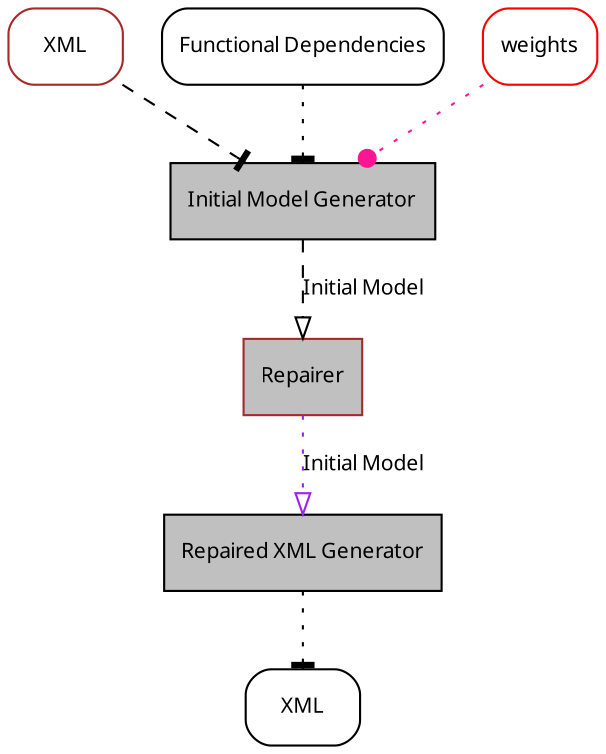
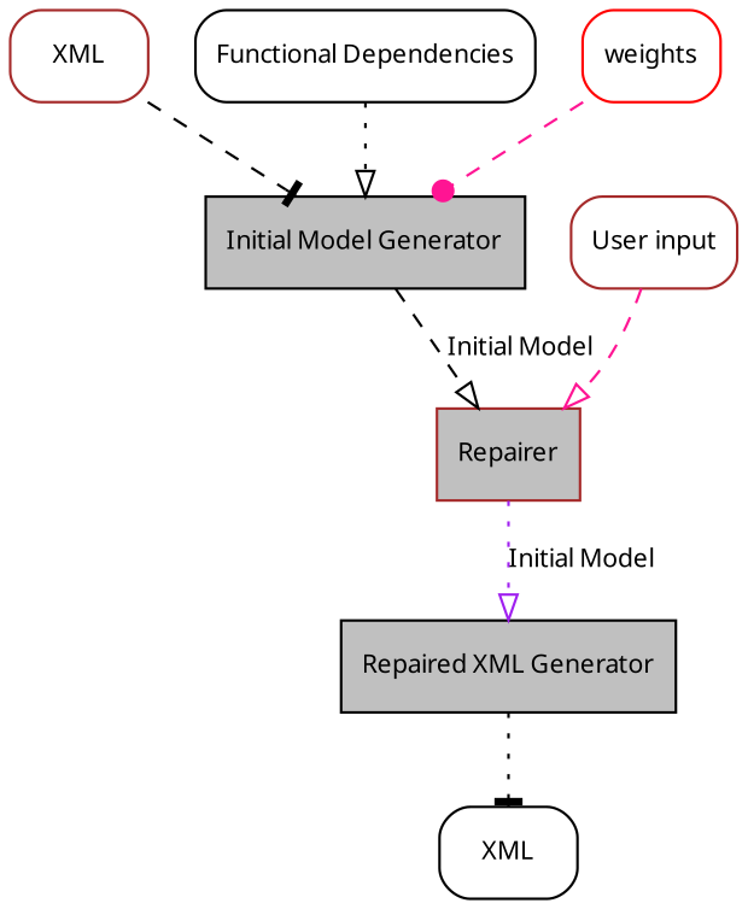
  digraph {
    node [color=black fontname="TeXGyrePagella-Regular" fontsize=10 shape=rectangle style=rounded]
    edge [arrowhead=tee color=black fontname="TeXGyrePagella-Regular" fontsize=10 style=dashed]
    n1 [color=brown label=XML]
    n2 [fillcolor=grey label="Initial Model Generator" style=filled]
    n3 [color=brown fillcolor=grey label=Repairer style=filled]
    n4 [label="Functional Dependencies"]
    n5 [color=red label=weights]
    n6 [fillcolor=grey label="Repaired XML Generator" style=filled]
    n7 [label=XML]
+   n8 [color=brown label="User input"]
    n1 -> n2
    n2 -> n3 [arrowhead=onormal label="Initial Model"]
    n3 -> n6 [arrowhead=onormal color=purple label="Initial Model" style=dotted]
-   n4 -> n2 [style=dotted]
-   n5 -> n2 [arrowhead=dot color=deeppink style=dotted]
+   n4 -> n2 [arrowhead=onormal style=dotted]
+   n5 -> n2 [arrowhead=dot color=deeppink]
    n6 -> n7 [style=dotted]
+   n8 -> n3 [arrowhead=onormal color=deeppink]
  }
